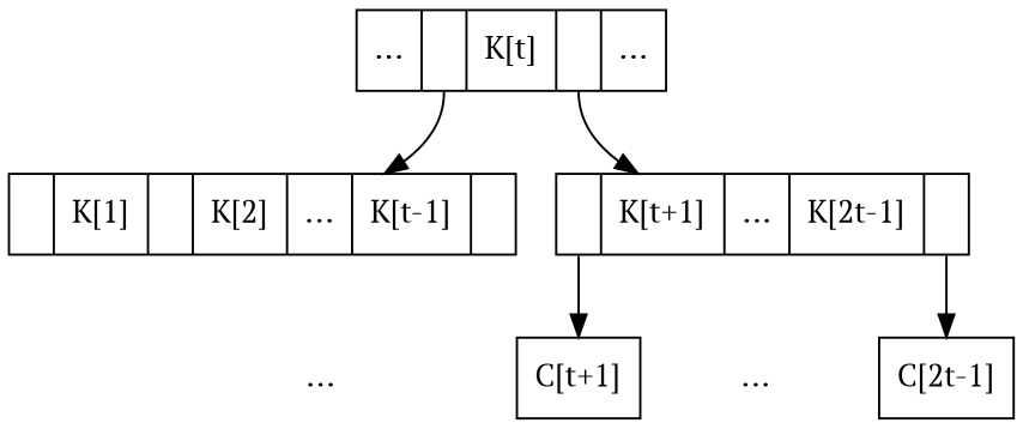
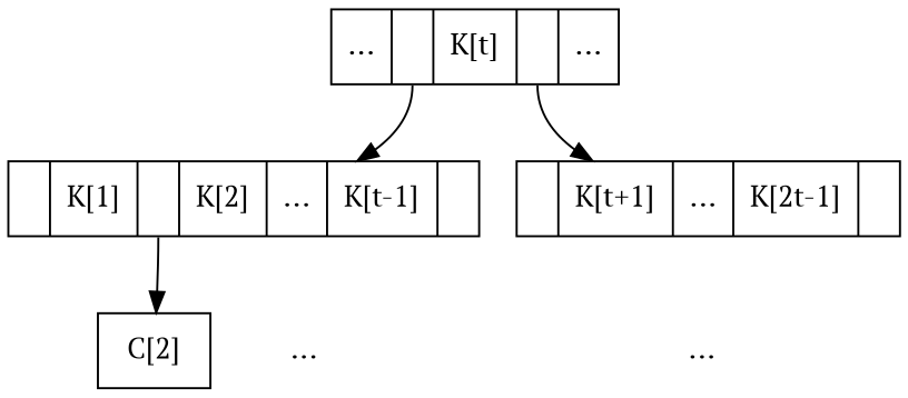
  digraph {
    fontname="PT Serif"
    node [fontname="PT Serif" shape=record]
    edge [fontname="PT Serif"]
    n1 [label="<c1>|K[1]|<c2>|K[2]|<c2toi>...|K[t-1]|<ci>"]
+   n2 [label="C[2]"]
    n3 [label="..." shape=plaintext]
    n4 [label="...|<cleft>|K[t]|<cright>|..."]
    n5 [label="<ci1>|K[t+1]|<ci1ton>...|K[2t-1]|<cn1>"]
-   n6 [label="C[t+1]"]
    n7 [label="..." shape=plaintext]
-   n8 [label="C[2t-1]"]
+   n1 -> n2 [tailport=c2]
    n1 -> n3 [style=invis tailport=c2toi]
    n4 -> n1 [tailport=cleft]
    n4 -> n5 [tailport=cright]
-   n5 -> n6 [tailport=ci1]
    n5 -> n7 [style=invis tailport=ci1ton]
-   n5 -> n8 [tailport=cn1]
  }
